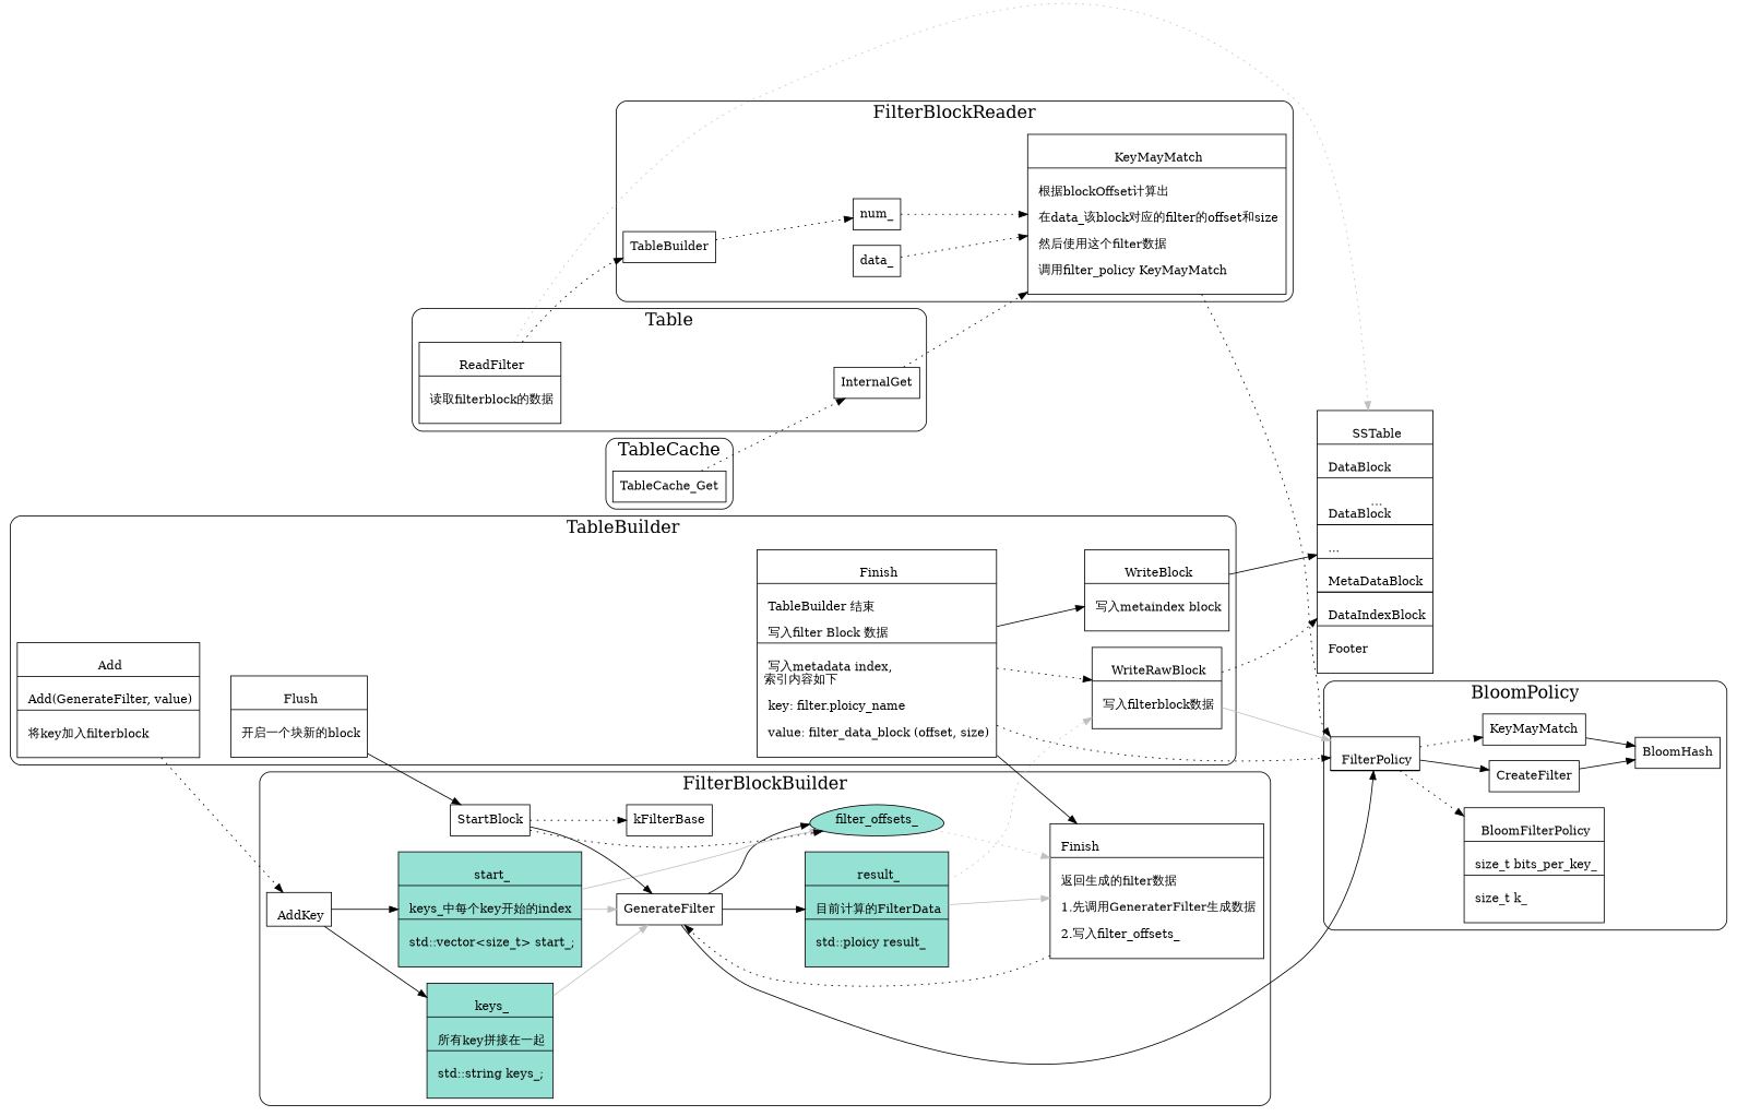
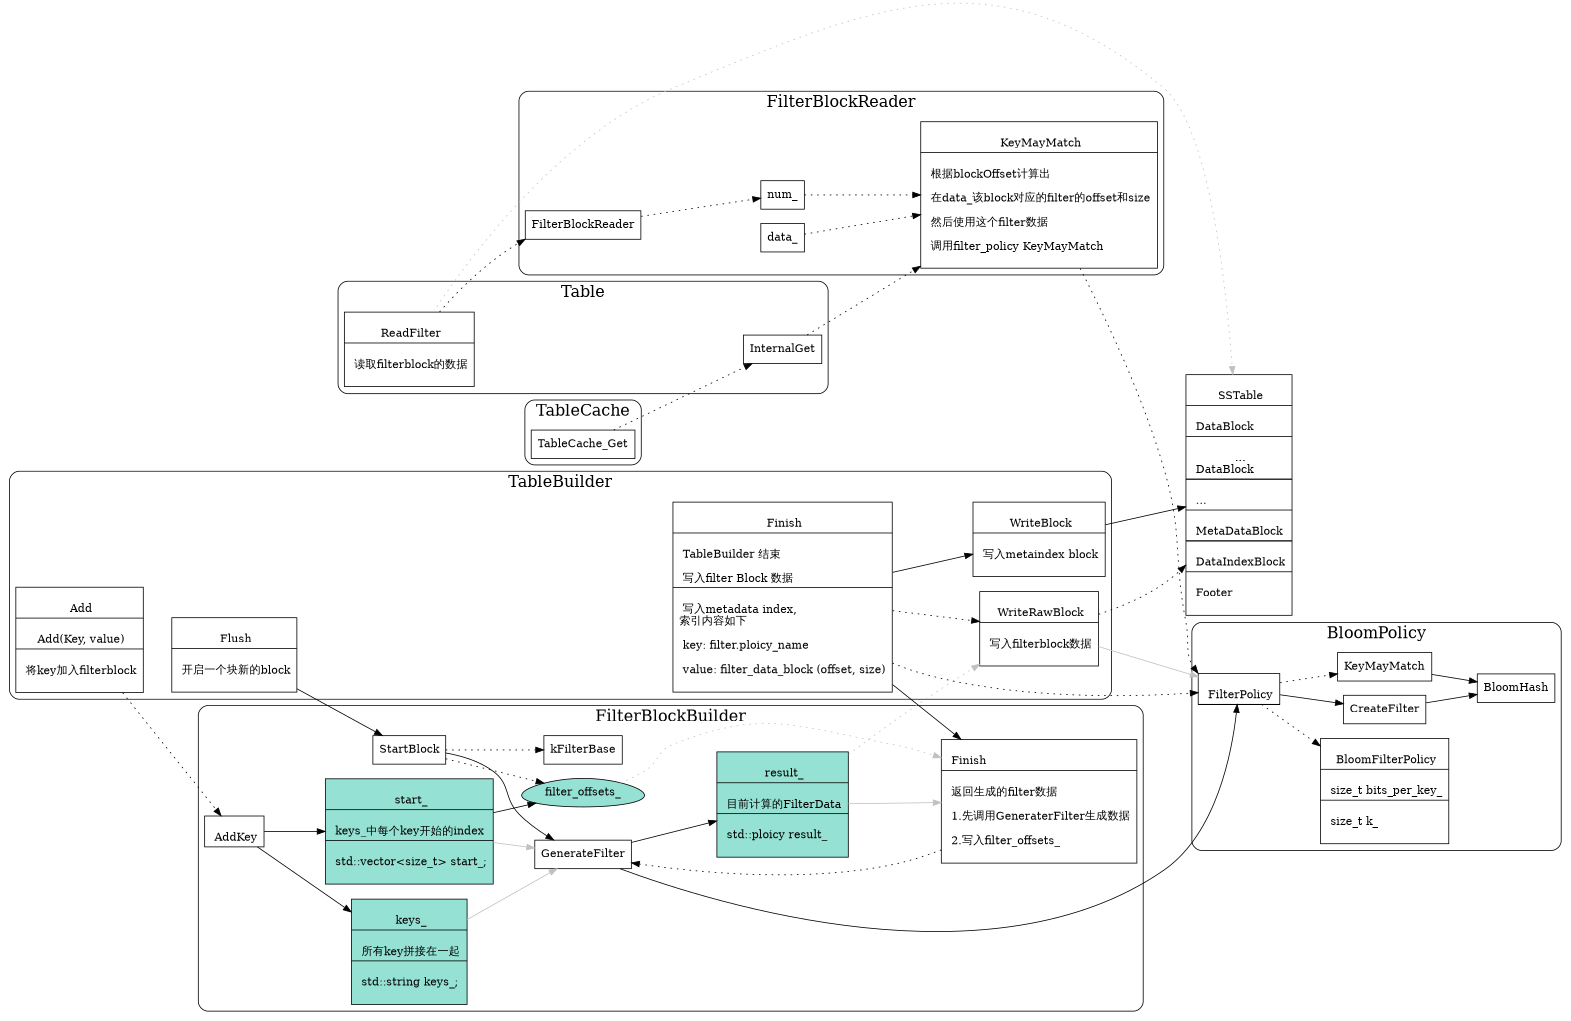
  digraph {
    newrank=true
    rankdir=LR
    node [shape=record]
    edge [style=dotted]
    n1 [label="{{\n      FilterPolicy|\n        <Name> virtual const char* Name() const = 0;\l|\n        <CreateFilter> virtual void CreateFilter(const Slice* keys, int n,\l\n                            std::string* dst) const = 0;\l|\n        <KeyMayMatch> virtual bool KeyMayMatch(const Slice& key, const Slice& filter) const = 0;\l\n    }}"]
    CreateFilter [shape=box]
    KeyMayMatch [shape=box]
    n4 [label="{{\n      BloomFilterPolicy|\n      size_t bits_per_key_\l|\n      size_t k_\l\n    }}"]
    BloomHash [shape=box]
    n6 [fillcolor="#95e1d3" label="{{\n        keys_|\n        所有key拼接在一起\l|\n        std::string keys_;\l\n      }}" style=filled]
    GenerateFilter [shape=box]
    n8 [fillcolor="#95e1d3" label="{{\n        start_|\n        keys_中每个key开始的index\l|\n        std::vector\<size_t\> start_;\l\n      }}" style=filled]
    filter_offsets_ [fillcolor="#95e1d3" shape=egg style=filled]
    n10 [fillcolor="#95e1d3" label="{{\n        result_|\n        目前计算的FilterData\l|\n        std::ploicy result_\l\n      }}" style=filled]
    n11 [label="{{\n       Finish\l| \n       返回生成的filter数据\l\n       1.先调用GeneraterFilter生成数据\l\n       2.写入filter_offsets_\l\n      }}"]
    n12 [label="{{\n        AddKey\n      }}"]
    StartBlock [shape=box]
    kFilterBase [shape=box]
    n15 [label="{{\n        KeyMayMatch|\n        根据blockOffset计算出\l \n        在data_该block对应的filter的offset和size\l\n        然后使用这个filter数据\l \n        调用filter_policy KeyMayMatch\l\n      }}"]
-   FilterBlockReader [shape=box label=TableBuilder]
+   FilterBlockReader [shape=box]
    data_ [shape=box]
    num_ [shape=box]
    n19 [label="{{\n        WriteRawBlock|\n        写入filterblock数据\l\n      }}"]
    n20 [label="{{\n        WriteBlock|\n        写入metaindex block\l\n      }}"]
    n21 [label="{{\n        Finish|\n        TableBuilder 结束\l \n        写入filter Block 数据\l| \n        写入metadata index, \l索引内容如下\l\n        key: filter.ploicy_name\l\n        value: filter_data_block (offset, size)\l\n      }}"]
    n22 [label="{{\n        Flush|\n        开启一个块新的block\l\n      }}"]
-   n23 [label="{{\n        Add|\n        Add(GenerateFilter, value)|\n        将key加入filterblock\l\n      }}"]
+   n23 [label="{{\n        Add|\n        Add(Key, value)|\n        将key加入filterblock\l\n      }}"]
    InternalGet [shape=box]
    n25 [label="{{\n        ReadFilter|\n        读取filterblock的数据\l\n      }}"]
    TableCache_Get [shape=box]
    n27 [label="{{\n      SSTable|\n      DataBlock\l|\n      ...\n      DataBlock\l|\n      <MetaDataBlock> MetaDataBlock\l|\n      ...\l|\n      MetaDataBlock\l|\n      <MetaDataIndexBlock> MetaDataIndexBlock\l|\n      DataIndexBlock\l|\n      Footer\l\n    }}"]
    subgraph cluster_1 {
      fontsize=20
      label=BloomPolicy
      style=rounded
      n1
      CreateFilter
      KeyMayMatch
      n4
      BloomHash
    }
    subgraph cluster_2 {
      fontsize=20
      label=FilterBlockBuilder
      style=rounded
      n6
      GenerateFilter
      n8
      filter_offsets_
      n10
      n11
      n12
      StartBlock
      kFilterBase
    }
    subgraph cluster_3 {
      fontsize=20
      label=FilterBlockReader
      style=rounded
      n15
      FilterBlockReader
      data_
      num_
    }
    subgraph cluster_4 {
      fontsize=20
      label=TableBuilder
      style=rounded
      n19
      n20
      n21
      n22
      n23
    }
    subgraph cluster_5 {
      fontsize=20
      label=Table
      style=rounded
      InternalGet
      n25
    }
    subgraph cluster_6 {
      fontsize=20
      label=TableCache
      style=rounded
      TableCache_Get
    }
    n1 -> CreateFilter [style=solid tailport=CreateFilter]
    n1 -> KeyMayMatch [tailport=KeyMayMatch]
    n1 -> n4
    CreateFilter -> BloomHash [style=solid]
    KeyMayMatch -> BloomHash [style=solid]
    n6 -> GenerateFilter [color=gray style=solid]
    GenerateFilter -> n1 [style=solid]
-   GenerateFilter -> filter_offsets_ [style=solid]
    GenerateFilter -> n10 [style=solid]
    n8 -> GenerateFilter [color=gray style=solid]
-   n8 -> filter_offsets_ [color=gray style=solid]
+   n8 -> filter_offsets_ [color=black style=solid]
    filter_offsets_ -> n11 [color=gray]
    n10 -> n11 [color=gray style=solid]
    n10 -> n19 [color=gray]
    n11 -> GenerateFilter
    n12 -> n6 [style=solid]
    n12 -> n8 [style=solid]
    StartBlock -> GenerateFilter [style=solid]
    StartBlock -> filter_offsets_
    StartBlock -> kFilterBase
    n15 -> n1 [headport=KeyMayMatch]
    FilterBlockReader -> num_
    data_ -> n15
    num_ -> n15
    n19 -> n1 [color=gray style=solid]
    n19 -> n27 [headport=MetaDataBlock]
    n20 -> n27 [headport=MetaDataIndexBlock style=solid]
    n21 -> n1
    n21 -> n11 [style=solid]
    n21 -> n19
    n21 -> n20 [style=solid]
    n22 -> StartBlock [style=solid]
    n23 -> n12
    InternalGet -> n15
    n25 -> FilterBlockReader
    n25 -> n27 [color=gray]
    TableCache_Get -> InternalGet
  }
